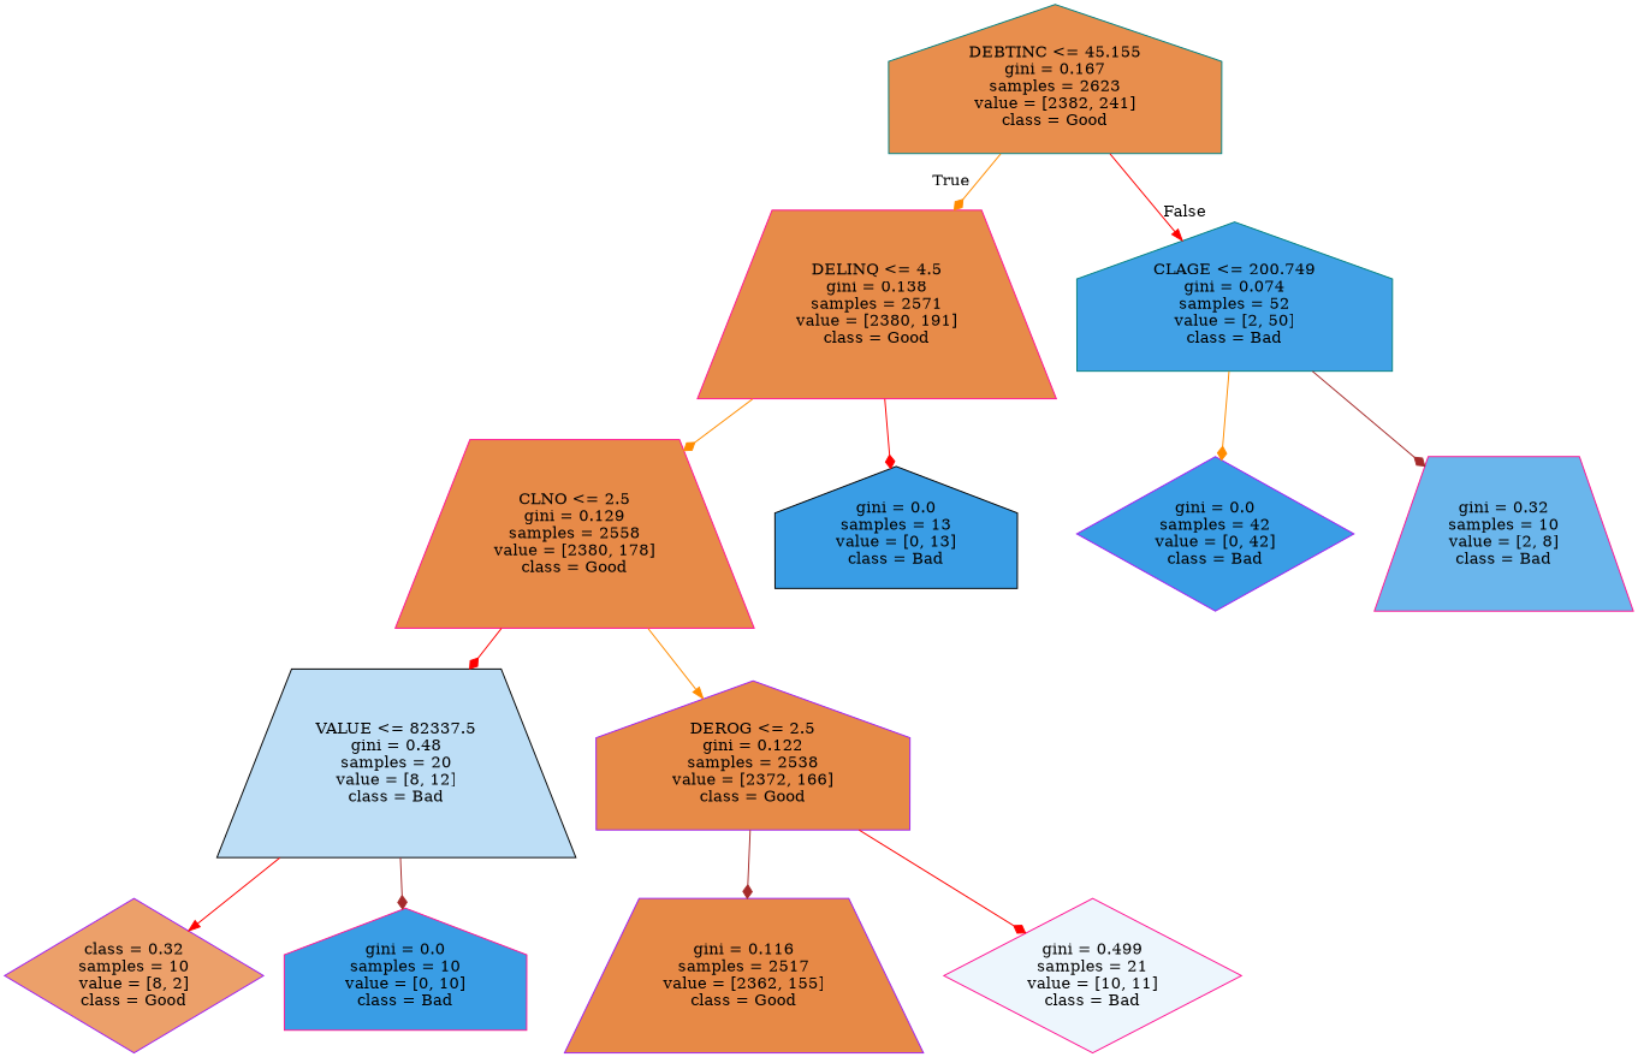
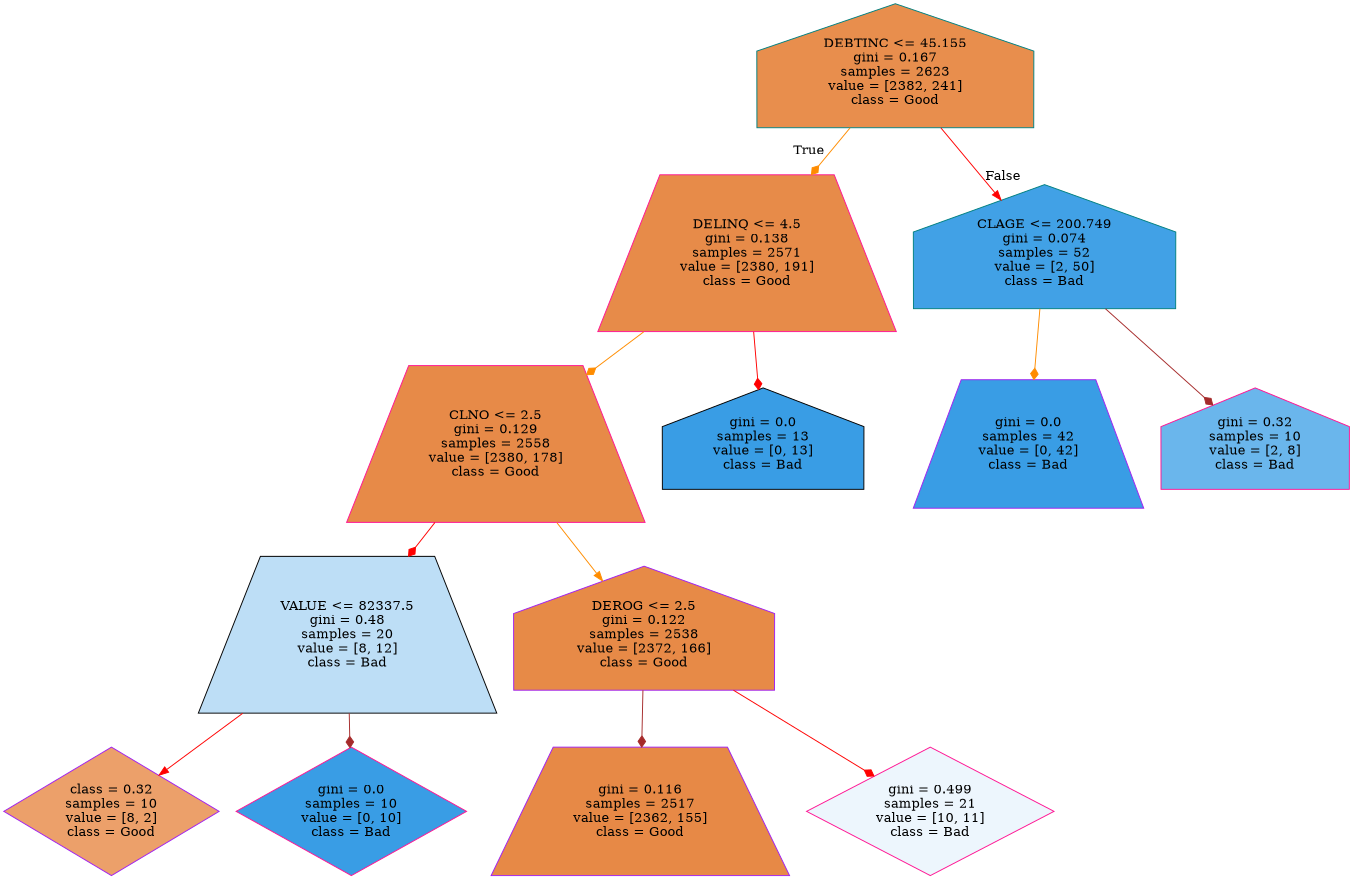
  digraph {
    fontname="DejaVu Serif"
    node [color=deeppink fillcolor="#399de5" fontname="DejaVu Serif" shape=trapezium style=filled]
    edge [arrowhead=diamond color=red fontname="DejaVu Serif"]
    n1 [color=teal fillcolor="#e88e4d" label="DEBTINC <= 45.155\ngini = 0.167\nsamples = 2623\nvalue = [2382, 241]\nclass = Good" shape=house]
    n2 [fillcolor="#e78b49" label="DELINQ <= 4.5\ngini = 0.138\nsamples = 2571\nvalue = [2380, 191]\nclass = Good"]
    n3 [color=teal fillcolor="#41a1e6" label="CLAGE <= 200.749\ngini = 0.074\nsamples = 52\nvalue = [2, 50]\nclass = Bad" shape=house]
    n4 [fillcolor="#e78a48" label="CLNO <= 2.5\ngini = 0.129\nsamples = 2558\nvalue = [2380, 178]\nclass = Good"]
    n5 [color=black label="gini = 0.0\nsamples = 13\nvalue = [0, 13]\nclass = Bad" shape=house]
-   n6 [color=purple label="gini = 0.0\nsamples = 42\nvalue = [0, 42]\nclass = Bad" shape=diamond]
-   n7 [fillcolor="#6ab6ec" label="gini = 0.32\nsamples = 10\nvalue = [2, 8]\nclass = Bad"]
+   n6 [color=purple label="gini = 0.0\nsamples = 42\nvalue = [0, 42]\nclass = Bad"]
+   n7 [fillcolor="#6ab6ec" label="gini = 0.32\nsamples = 10\nvalue = [2, 8]\nclass = Bad" shape=house]
    n8 [color=black fillcolor="#bddef6" label="VALUE <= 82337.5\ngini = 0.48\nsamples = 20\nvalue = [8, 12]\nclass = Bad"]
    n9 [color=purple fillcolor="#e78a47" label="DEROG <= 2.5\ngini = 0.122\nsamples = 2538\nvalue = [2372, 166]\nclass = Good" shape=house]
    n10 [color=purple fillcolor="#eca06a" label="class = 0.32\nsamples = 10\nvalue = [8, 2]\nclass = Good" shape=diamond]
-   n11 [label="gini = 0.0\nsamples = 10\nvalue = [0, 10]\nclass = Bad" shape=house]
+   n11 [label="gini = 0.0\nsamples = 10\nvalue = [0, 10]\nclass = Bad" shape=diamond]
    n12 [color=purple fillcolor="#e78946" label="gini = 0.116\nsamples = 2517\nvalue = [2362, 155]\nclass = Good"]
    n13 [fillcolor="#edf6fd" label="gini = 0.499\nsamples = 21\nvalue = [10, 11]\nclass = Bad" shape=diamond]
    n1 -> n2 [color=darkorange headlabel=True labelangle=45 labeldistance=2.5]
    n1 -> n3 [arrowhead=normal headlabel=False labelangle=-45 labeldistance=2.5]
    n2 -> n4 [color=darkorange]
    n2 -> n5
    n3 -> n6 [color=darkorange]
    n3 -> n7 [color=brown]
    n4 -> n8
    n4 -> n9 [arrowhead=normal color=darkorange]
    n8 -> n10 [arrowhead=normal]
    n8 -> n11 [color=brown]
    n9 -> n12 [color=brown]
    n9 -> n13
  }
